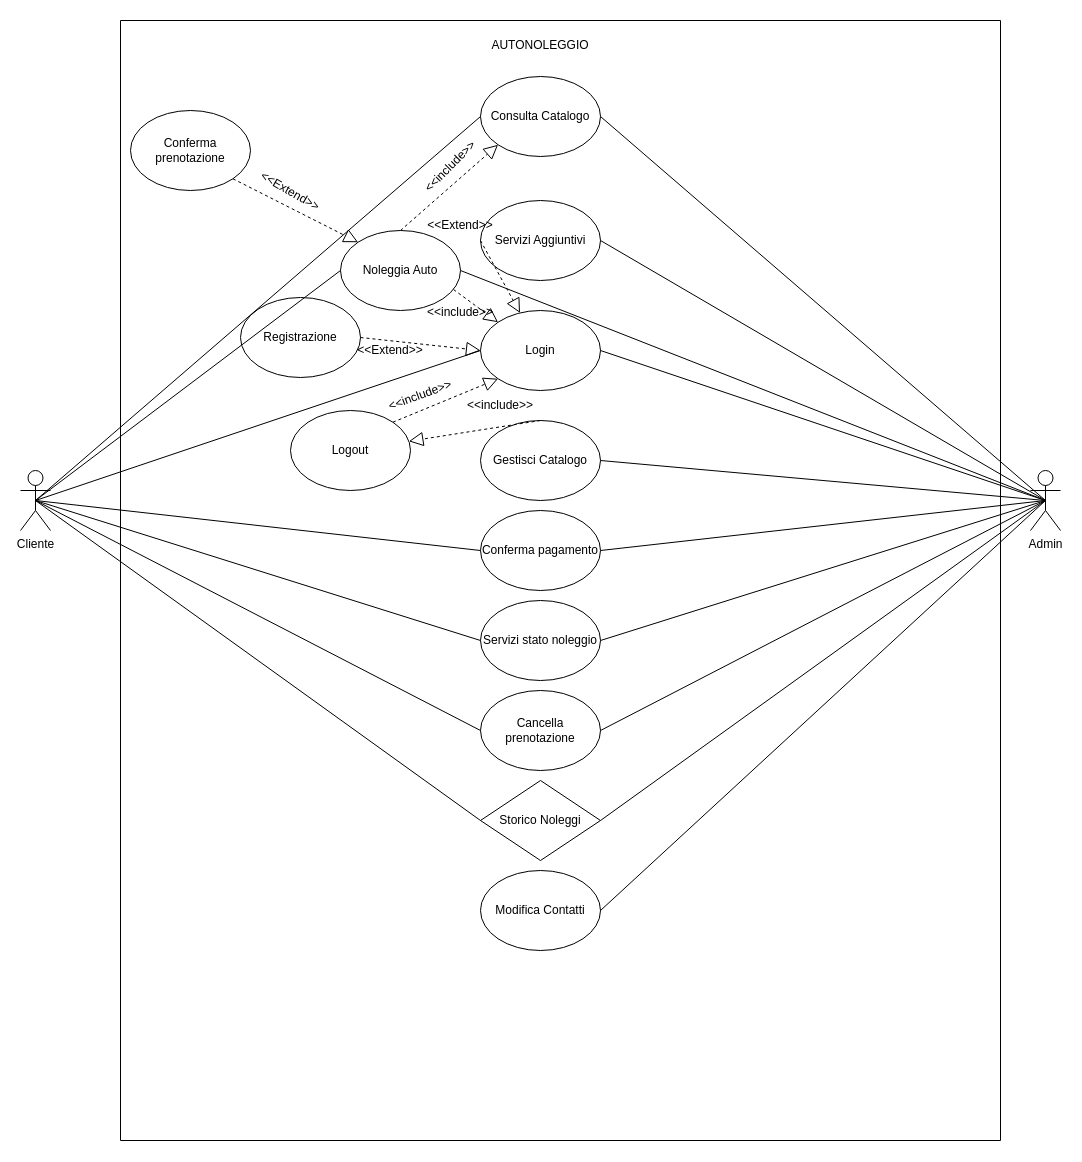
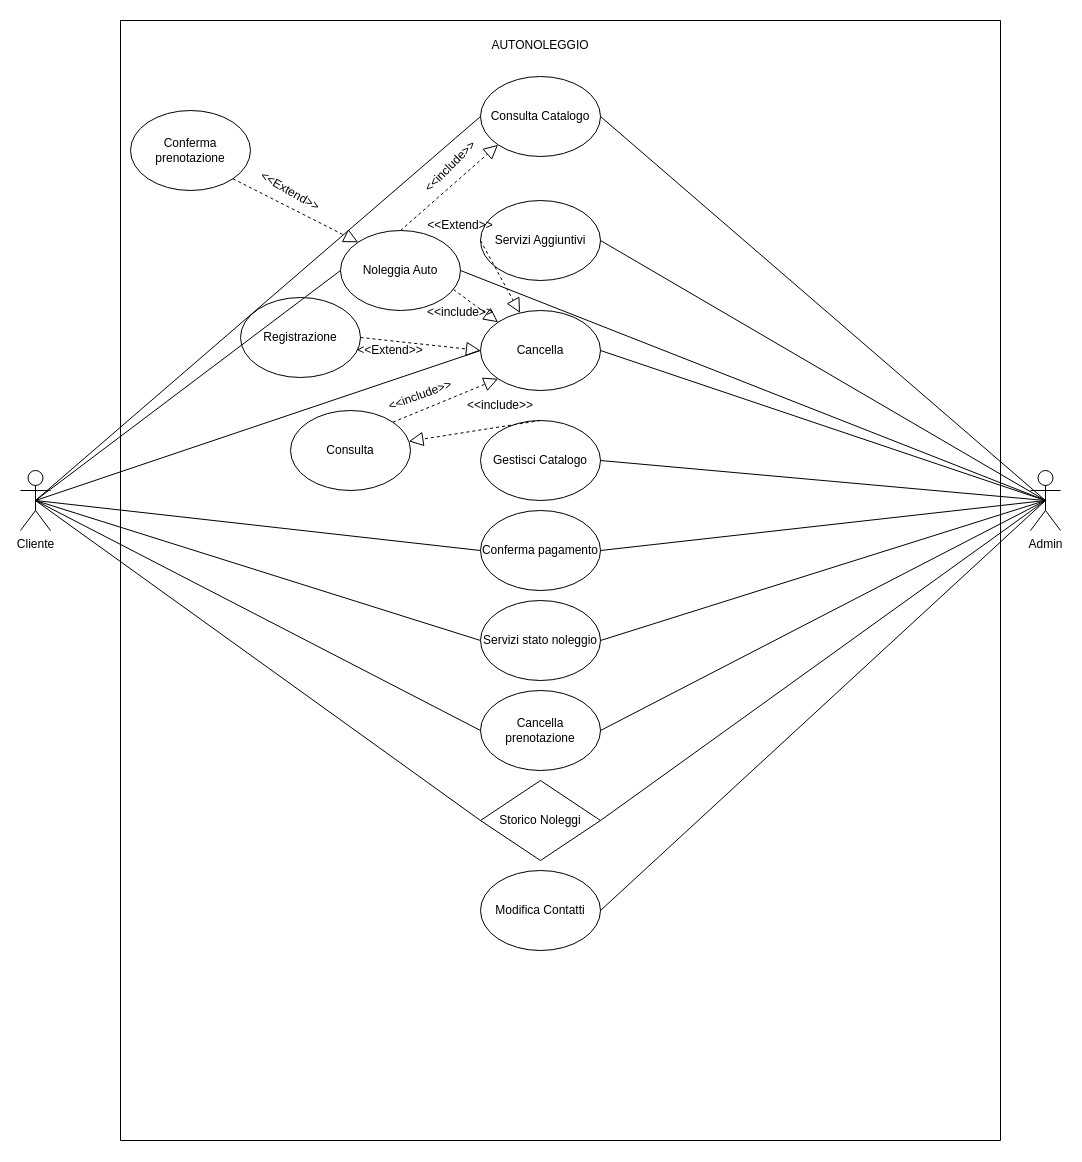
  <mxCell id="0" />
  <mxCell id="1" parent="0" />
  <mxCell id="2" value="Cliente&lt;br&gt;" style="shape=umlActor;verticalLabelPosition=bottom;verticalAlign=top;html=1;outlineConnect=0;" parent="1" vertex="1"><mxGeometry x="20" y="470" width="30" height="60" as="geometry" /></mxCell>
  <mxCell id="3" value="Admin&lt;br&gt;" style="shape=umlActor;verticalLabelPosition=bottom;verticalAlign=top;html=1;outlineConnect=0;" parent="1" vertex="1"><mxGeometry x="1030" y="470" width="30" height="60" as="geometry" /></mxCell>
  <mxCell id="4" value="" style="endArrow=none;html=1;rounded=0;" parent="1" edge="1"><mxGeometry width="50" height="50" relative="1" as="geometry"><mxPoint x="120" y="1140" as="sourcePoint" /><mxPoint x="120" y="20" as="targetPoint" /></mxGeometry></mxCell>
  <mxCell id="5" value="" style="endArrow=none;html=1;rounded=0;" parent="1" edge="1"><mxGeometry width="50" height="50" relative="1" as="geometry"><mxPoint x="120" y="1140" as="sourcePoint" /><mxPoint x="1000" y="1140" as="targetPoint" /></mxGeometry></mxCell>
  <mxCell id="6" value="" style="endArrow=none;html=1;rounded=0;" parent="1" edge="1"><mxGeometry width="50" height="50" relative="1" as="geometry"><mxPoint x="1000" y="1140" as="sourcePoint" /><mxPoint x="1000" y="20" as="targetPoint" /></mxGeometry></mxCell>
  <mxCell id="7" value="" style="endArrow=none;html=1;rounded=0;" parent="1" edge="1"><mxGeometry width="50" height="50" relative="1" as="geometry"><mxPoint x="120" y="20" as="sourcePoint" /><mxPoint x="1000" y="20" as="targetPoint" /></mxGeometry></mxCell>
  <mxCell id="8" value="Registrazione" style="ellipse;whiteSpace=wrap;html=1;" parent="1" vertex="1"><mxGeometry x="240" y="297" width="120" height="80" as="geometry" /></mxCell>
  <mxCell id="9" value="Noleggia Auto" style="ellipse;whiteSpace=wrap;html=1;" parent="1" vertex="1"><mxGeometry x="340" y="230" width="120" height="80" as="geometry" /></mxCell>
  <mxCell id="10" value="Conferma pagamento" style="ellipse;whiteSpace=wrap;html=1;" parent="1" vertex="1"><mxGeometry x="480" y="510" width="120" height="80" as="geometry" /></mxCell>
  <mxCell id="11" value="" style="endArrow=none;html=1;rounded=0;entryX=0.5;entryY=0.5;entryDx=0;entryDy=0;entryPerimeter=0;exitX=1;exitY=0.5;exitDx=0;exitDy=0;" parent="1" source="10" target="3" edge="1"><mxGeometry width="50" height="50" relative="1" as="geometry"><mxPoint x="400" y="510" as="sourcePoint" /><mxPoint x="450" y="460" as="targetPoint" /></mxGeometry></mxCell>
  <mxCell id="12" value="" style="endArrow=none;html=1;rounded=0;exitX=0.5;exitY=0.5;exitDx=0;exitDy=0;exitPerimeter=0;entryX=0;entryY=0.5;entryDx=0;entryDy=0;" parent="1" source="2" target="9" edge="1"><mxGeometry width="50" height="50" relative="1" as="geometry"><mxPoint x="230" y="380" as="sourcePoint" /><mxPoint x="280" y="330" as="targetPoint" /></mxGeometry></mxCell>
  <mxCell id="13" value="" style="endArrow=none;html=1;rounded=0;entryX=0.5;entryY=0.5;entryDx=0;entryDy=0;entryPerimeter=0;exitX=1;exitY=0.5;exitDx=0;exitDy=0;" parent="1" source="9" target="3" edge="1"><mxGeometry width="50" height="50" relative="1" as="geometry"><mxPoint x="400" y="340" as="sourcePoint" /><mxPoint x="450" y="290" as="targetPoint" /></mxGeometry></mxCell>
- <mxCell id="14" value="Login" style="ellipse;whiteSpace=wrap;html=1;" parent="1" vertex="1"><mxGeometry x="480" y="310" width="120" height="80" as="geometry" /></mxCell>
+ <mxCell id="14" value="Cancella" style="ellipse;whiteSpace=wrap;html=1;" parent="1" vertex="1"><mxGeometry x="480" y="310" width="120" height="80" as="geometry" /></mxCell>
  <mxCell id="15" value="AUTONOLEGGIO" style="text;html=1;strokeColor=none;fillColor=none;align=center;verticalAlign=middle;whiteSpace=wrap;rounded=0;" parent="1" vertex="1"><mxGeometry x="510" y="30" width="60" height="30" as="geometry" /></mxCell>
  <mxCell id="16" value="Conferma prenotazione" style="ellipse;whiteSpace=wrap;html=1;" parent="1" vertex="1"><mxGeometry x="130" y="110" width="120" height="80" as="geometry" /></mxCell>
  <mxCell id="17" value="Gestisci Catalogo" style="ellipse;whiteSpace=wrap;html=1;" parent="1" vertex="1"><mxGeometry x="480" y="420" width="120" height="80" as="geometry" /></mxCell>
  <mxCell id="18" value="" style="endArrow=none;html=1;rounded=0;exitX=1;exitY=0.5;exitDx=0;exitDy=0;entryX=0.5;entryY=0.5;entryDx=0;entryDy=0;entryPerimeter=0;" parent="1" source="17" target="3" edge="1"><mxGeometry width="50" height="50" relative="1" as="geometry"><mxPoint x="90" y="650" as="sourcePoint" /><mxPoint x="140" y="600" as="targetPoint" /></mxGeometry></mxCell>
  <mxCell id="19" value="Servizi stato noleggio" style="ellipse;whiteSpace=wrap;html=1;" parent="1" vertex="1"><mxGeometry x="480" y="600" width="120" height="80" as="geometry" /></mxCell>
  <mxCell id="20" value="" style="endArrow=none;html=1;rounded=0;entryX=0.5;entryY=0.5;entryDx=0;entryDy=0;entryPerimeter=0;exitX=0;exitY=0.5;exitDx=0;exitDy=0;" parent="1" source="19" target="2" edge="1"><mxGeometry width="50" height="50" relative="1" as="geometry"><mxPoint x="20" y="510" as="sourcePoint" /><mxPoint x="70" y="460" as="targetPoint" /></mxGeometry></mxCell>
  <mxCell id="21" value="" style="endArrow=none;html=1;rounded=0;entryX=0.5;entryY=0.5;entryDx=0;entryDy=0;entryPerimeter=0;exitX=1;exitY=0.5;exitDx=0;exitDy=0;" parent="1" source="19" target="3" edge="1"><mxGeometry width="50" height="50" relative="1" as="geometry"><mxPoint x="110" y="630" as="sourcePoint" /><mxPoint x="160" y="580" as="targetPoint" /></mxGeometry></mxCell>
  <mxCell id="22" value="Cancella prenotazione" style="ellipse;whiteSpace=wrap;html=1;" parent="1" vertex="1"><mxGeometry x="480" y="690" width="120" height="80" as="geometry" /></mxCell>
  <mxCell id="23" value="Consulta Catalogo" style="ellipse;whiteSpace=wrap;html=1;" parent="1" vertex="1"><mxGeometry x="480" y="76" width="120" height="80" as="geometry" /></mxCell>
  <mxCell id="24" value="" style="endArrow=none;html=1;rounded=0;exitX=1;exitY=0.5;exitDx=0;exitDy=0;entryX=0.5;entryY=0.5;entryDx=0;entryDy=0;entryPerimeter=0;" parent="1" source="22" target="3" edge="1"><mxGeometry width="50" height="50" relative="1" as="geometry"><mxPoint x="640" y="710" as="sourcePoint" /><mxPoint x="690" y="660" as="targetPoint" /></mxGeometry></mxCell>
  <mxCell id="25" value="" style="endArrow=none;html=1;rounded=0;entryX=0;entryY=0.5;entryDx=0;entryDy=0;exitX=0.5;exitY=0.5;exitDx=0;exitDy=0;exitPerimeter=0;" parent="1" source="2" target="22" edge="1"><mxGeometry width="50" height="50" relative="1" as="geometry"><mxPoint x="0" y="730" as="sourcePoint" /><mxPoint x="50" y="680" as="targetPoint" /></mxGeometry></mxCell>
  <mxCell id="26" value="" style="endArrow=none;html=1;rounded=0;entryX=0;entryY=0.5;entryDx=0;entryDy=0;exitX=0.5;exitY=0.5;exitDx=0;exitDy=0;exitPerimeter=0;" parent="1" source="2" target="23" edge="1"><mxGeometry width="50" height="50" relative="1" as="geometry"><mxPoint x="30" y="230" as="sourcePoint" /><mxPoint x="80" y="180" as="targetPoint" /></mxGeometry></mxCell>
  <mxCell id="27" value="" style="endArrow=none;html=1;rounded=0;exitX=1;exitY=0.5;exitDx=0;exitDy=0;entryX=0.5;entryY=0.5;entryDx=0;entryDy=0;entryPerimeter=0;" parent="1" source="23" target="3" edge="1"><mxGeometry width="50" height="50" relative="1" as="geometry"><mxPoint x="560" y="160" as="sourcePoint" /><mxPoint x="610" y="110" as="targetPoint" /></mxGeometry></mxCell>
  <mxCell id="28" value="" style="endArrow=none;html=1;rounded=0;entryX=0.5;entryY=0.5;entryDx=0;entryDy=0;entryPerimeter=0;exitX=0;exitY=0.5;exitDx=0;exitDy=0;" parent="1" source="10" target="2" edge="1"><mxGeometry width="50" height="50" relative="1" as="geometry"><mxPoint x="20" y="500" as="sourcePoint" /><mxPoint x="70" y="450" as="targetPoint" /></mxGeometry></mxCell>
  <mxCell id="29" value="Storico Noleggi" style="rhombus;whiteSpace=wrap;html=1;" parent="1" vertex="1"><mxGeometry x="480" y="780" width="120" height="80" as="geometry" /></mxCell>
  <mxCell id="30" value="" style="endArrow=none;html=1;rounded=0;entryX=0.5;entryY=0.5;entryDx=0;entryDy=0;entryPerimeter=0;exitX=0;exitY=0.5;exitDx=0;exitDy=0;" parent="1" source="29" target="2" edge="1"><mxGeometry width="50" height="50" relative="1" as="geometry"><mxPoint x="450" y="820" as="sourcePoint" /><mxPoint x="500" y="770" as="targetPoint" /></mxGeometry></mxCell>
  <mxCell id="31" value="" style="endArrow=none;html=1;rounded=0;entryX=1;entryY=0.5;entryDx=0;entryDy=0;exitX=0.5;exitY=0.5;exitDx=0;exitDy=0;exitPerimeter=0;" parent="1" source="3" target="29" edge="1"><mxGeometry width="50" height="50" relative="1" as="geometry"><mxPoint x="40" y="850" as="sourcePoint" /><mxPoint x="90" y="800" as="targetPoint" /></mxGeometry></mxCell>
  <mxCell id="32" value="Modifica Contatti" style="ellipse;whiteSpace=wrap;html=1;" parent="1" vertex="1"><mxGeometry x="480" y="870" width="120" height="80" as="geometry" /></mxCell>
  <mxCell id="33" value="" style="endArrow=none;html=1;rounded=0;entryX=0.5;entryY=0.5;entryDx=0;entryDy=0;entryPerimeter=0;exitX=1;exitY=0.5;exitDx=0;exitDy=0;" parent="1" source="32" target="3" edge="1"><mxGeometry width="50" height="50" relative="1" as="geometry"><mxPoint x="620" y="760" as="sourcePoint" /><mxPoint x="670" y="710" as="targetPoint" /></mxGeometry></mxCell>
  <mxCell id="34" value="&amp;lt;&amp;lt;include&amp;gt;&amp;gt;" style="text;html=1;strokeColor=none;fillColor=none;align=center;verticalAlign=middle;whiteSpace=wrap;rounded=0;rotation=-45;" parent="1" vertex="1"><mxGeometry x="430" y="156" width="40" height="20" as="geometry" /></mxCell>
  <mxCell id="35" value="&amp;lt;&amp;lt;Extend&amp;gt;&amp;gt;" style="text;html=1;strokeColor=none;fillColor=none;align=center;verticalAlign=middle;whiteSpace=wrap;rounded=0;rotation=0;" parent="1" vertex="1"><mxGeometry x="360" y="335" width="60" height="30" as="geometry" /></mxCell>
  <mxCell id="36" value="&amp;lt;&amp;lt;include&amp;gt;&amp;gt;" style="text;html=1;strokeColor=none;fillColor=none;align=center;verticalAlign=middle;whiteSpace=wrap;rounded=0;rotation=0;" parent="1" vertex="1"><mxGeometry x="430" y="297" width="60" height="30" as="geometry" /></mxCell>
  <mxCell id="37" value="&amp;lt;&amp;lt;include&amp;gt;&amp;gt;" style="text;html=1;strokeColor=none;fillColor=none;align=center;verticalAlign=middle;whiteSpace=wrap;rounded=0;" parent="1" vertex="1"><mxGeometry x="470" y="390" width="60" height="30" as="geometry" /></mxCell>
  <mxCell id="38" value="" style="endArrow=none;html=1;rounded=0;entryX=0.5;entryY=0.5;entryDx=0;entryDy=0;entryPerimeter=0;exitX=1;exitY=0.5;exitDx=0;exitDy=0;" parent="1" source="14" target="3" edge="1"><mxGeometry width="50" height="50" relative="1" as="geometry"><mxPoint x="80" y="590" as="sourcePoint" /><mxPoint x="130" y="540" as="targetPoint" /></mxGeometry></mxCell>
  <mxCell id="39" value="" style="endArrow=none;html=1;rounded=0;entryX=0;entryY=0.5;entryDx=0;entryDy=0;exitX=0.5;exitY=0.5;exitDx=0;exitDy=0;exitPerimeter=0;" parent="1" source="2" target="14" edge="1"><mxGeometry width="50" height="50" relative="1" as="geometry"><mxPoint x="20" y="560" as="sourcePoint" /><mxPoint x="70" y="510" as="targetPoint" /></mxGeometry></mxCell>
  <mxCell id="40" value="Servizi Aggiuntivi" style="ellipse;whiteSpace=wrap;html=1;" parent="1" vertex="1"><mxGeometry x="480" y="200" width="120" height="80" as="geometry" /></mxCell>
  <mxCell id="41" value="" style="endArrow=none;html=1;rounded=0;entryX=0.5;entryY=0.5;entryDx=0;entryDy=0;entryPerimeter=0;exitX=1;exitY=0.5;exitDx=0;exitDy=0;" parent="1" source="40" target="3" edge="1"><mxGeometry width="50" height="50" relative="1" as="geometry"><mxPoint x="20" y="900" as="sourcePoint" /><mxPoint x="70" y="850" as="targetPoint" /></mxGeometry></mxCell>
  <mxCell id="42" value="" style="endArrow=block;dashed=1;endFill=0;endSize=12;html=1;rounded=0;exitX=0.942;exitY=0.738;exitDx=0;exitDy=0;exitPerimeter=0;entryX=0;entryY=0;entryDx=0;entryDy=0;" parent="1" source="9" target="14" edge="1"><mxGeometry width="160" relative="1" as="geometry"><mxPoint x="360" y="310" as="sourcePoint" /><mxPoint x="600" y="290" as="targetPoint" /></mxGeometry></mxCell>
  <mxCell id="43" value="" style="endArrow=block;dashed=1;endFill=0;endSize=12;html=1;rounded=0;exitX=1;exitY=0.5;exitDx=0;exitDy=0;entryX=0;entryY=0.5;entryDx=0;entryDy=0;" parent="1" source="8" target="14" edge="1"><mxGeometry width="160" relative="1" as="geometry"><mxPoint x="40" y="900" as="sourcePoint" /><mxPoint x="340" y="160" as="targetPoint" /></mxGeometry></mxCell>
  <mxCell id="44" value="" style="endArrow=block;dashed=1;endFill=0;endSize=12;html=1;rounded=0;exitX=0.5;exitY=0;exitDx=0;exitDy=0;entryX=0;entryY=1;entryDx=0;entryDy=0;" parent="1" source="9" target="23" edge="1"><mxGeometry width="160" relative="1" as="geometry"><mxPoint x="70" y="890" as="sourcePoint" /><mxPoint x="340" y="160" as="targetPoint" /></mxGeometry></mxCell>
  <mxCell id="45" value="" style="endArrow=block;dashed=1;endFill=0;endSize=12;html=1;rounded=0;exitX=0.5;exitY=0;exitDx=0;exitDy=0;" parent="1" source="17" target="50" edge="1"><mxGeometry width="160" relative="1" as="geometry"><mxPoint x="290" y="400" as="sourcePoint" /><mxPoint x="630" y="410" as="targetPoint" /></mxGeometry></mxCell>
  <mxCell id="46" value="" style="endArrow=block;dashed=1;endFill=0;endSize=12;html=1;rounded=0;exitX=0;exitY=0.5;exitDx=0;exitDy=0;" edge="1" parent="1" source="40" target="14"><mxGeometry width="160" relative="1" as="geometry"><mxPoint x="480" y="240" as="sourcePoint" /><mxPoint x="500" y="180" as="targetPoint" /></mxGeometry></mxCell>
  <mxCell id="47" value="&amp;lt;&amp;lt;Extend&amp;gt;&amp;gt;" style="text;html=1;strokeColor=none;fillColor=none;align=center;verticalAlign=middle;whiteSpace=wrap;rounded=0;" vertex="1" parent="1"><mxGeometry x="430" y="210" width="60" height="30" as="geometry" /></mxCell>
  <mxCell id="48" value="" style="endArrow=block;dashed=1;endFill=0;endSize=12;html=1;rounded=0;exitX=1;exitY=1;exitDx=0;exitDy=0;entryX=0;entryY=0;entryDx=0;entryDy=0;" edge="1" parent="1" source="16" target="9"><mxGeometry width="160" relative="1" as="geometry"><mxPoint x="290" y="400" as="sourcePoint" /><mxPoint x="450" y="400" as="targetPoint" /></mxGeometry></mxCell>
  <mxCell id="49" value="&amp;lt;&amp;lt;Extend&amp;gt;&amp;gt;" style="text;html=1;strokeColor=none;fillColor=none;align=center;verticalAlign=middle;whiteSpace=wrap;rounded=0;rotation=30;" vertex="1" parent="1"><mxGeometry x="260" y="176" width="60" height="30" as="geometry" /></mxCell>
- <mxCell id="50" value="Logout" style="ellipse;whiteSpace=wrap;html=1;" vertex="1" parent="1"><mxGeometry x="290" y="410" width="120" height="80" as="geometry" /></mxCell>
+ <mxCell id="50" value="Consulta" style="ellipse;whiteSpace=wrap;html=1;" vertex="1" parent="1"><mxGeometry x="290" y="410" width="120" height="80" as="geometry" /></mxCell>
  <mxCell id="51" value="" style="endArrow=block;dashed=1;endFill=0;endSize=12;html=1;rounded=0;exitX=1;exitY=0;exitDx=0;exitDy=0;entryX=0;entryY=1;entryDx=0;entryDy=0;" edge="1" parent="1" source="50" target="14"><mxGeometry width="160" relative="1" as="geometry"><mxPoint x="290" y="600" as="sourcePoint" /><mxPoint x="450" y="600" as="targetPoint" /></mxGeometry></mxCell>
  <mxCell id="52" value="&amp;lt;&amp;lt;include&amp;gt;&amp;gt;" style="text;html=1;strokeColor=none;fillColor=none;align=center;verticalAlign=middle;whiteSpace=wrap;rounded=0;rotation=-20;" vertex="1" parent="1"><mxGeometry x="390" y="380" width="60" height="30" as="geometry" /></mxCell>
